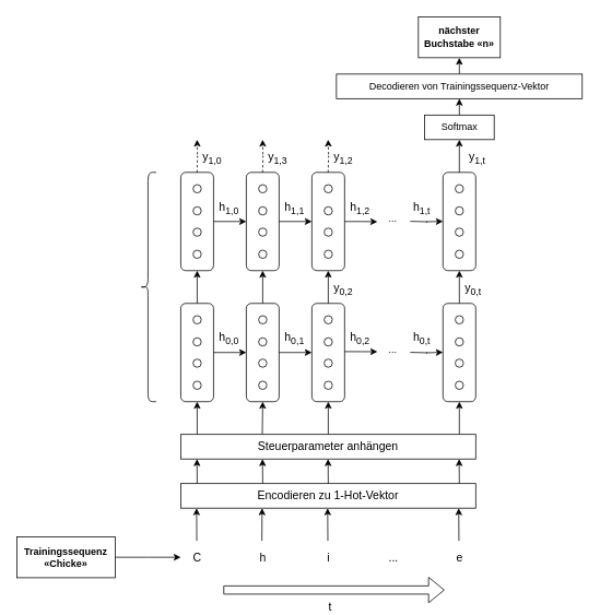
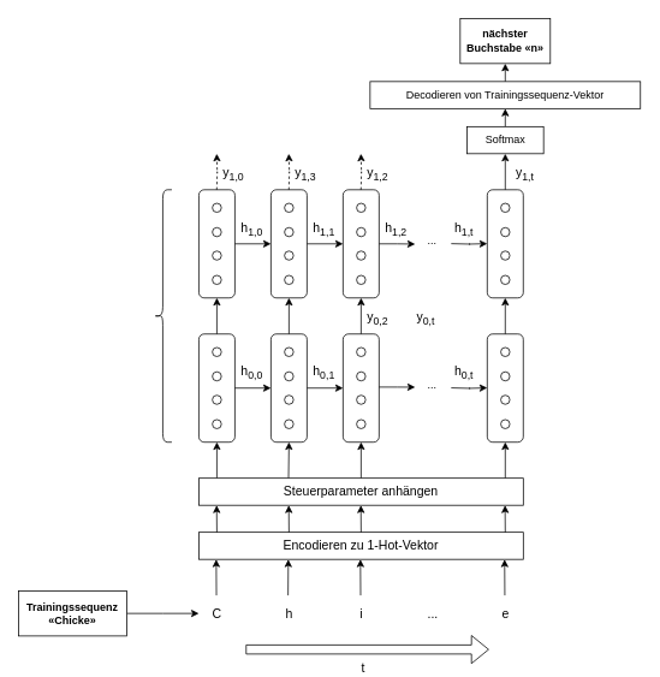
  <mxCell id="0" />
  <mxCell id="1" parent="0" />
  <mxCell id="2" value="" style="group" parent="1" vertex="1" connectable="0"><mxGeometry x="220" y="370" width="360" height="120" as="geometry" /></mxCell>
  <mxCell id="3" value="" style="group" parent="2" vertex="1" connectable="0"><mxGeometry width="40" height="120" as="geometry" /></mxCell>
  <mxCell id="4" value="" style="rounded=1;whiteSpace=wrap;html=1;" parent="3" vertex="1"><mxGeometry width="40" height="120" as="geometry" /></mxCell>
  <mxCell id="5" value="" style="ellipse;whiteSpace=wrap;html=1;aspect=fixed;rounded=1;" parent="3" vertex="1"><mxGeometry x="15" y="15" width="10" height="10" as="geometry" /></mxCell>
  <mxCell id="6" value="" style="ellipse;whiteSpace=wrap;html=1;aspect=fixed;rounded=1;" parent="3" vertex="1"><mxGeometry x="15" y="42" width="10" height="10" as="geometry" /></mxCell>
  <mxCell id="7" value="" style="ellipse;whiteSpace=wrap;html=1;aspect=fixed;rounded=1;" parent="3" vertex="1"><mxGeometry x="15" y="68" width="10" height="10" as="geometry" /></mxCell>
  <mxCell id="8" value="" style="ellipse;whiteSpace=wrap;html=1;aspect=fixed;rounded=1;" parent="3" vertex="1"><mxGeometry x="15" y="95" width="10" height="10" as="geometry" /></mxCell>
  <mxCell id="9" value="" style="group" parent="2" vertex="1" connectable="0"><mxGeometry x="80" width="40" height="120" as="geometry" /></mxCell>
  <mxCell id="10" value="" style="rounded=1;whiteSpace=wrap;html=1;" parent="9" vertex="1"><mxGeometry width="40" height="120" as="geometry" /></mxCell>
  <mxCell id="11" value="" style="ellipse;whiteSpace=wrap;html=1;aspect=fixed;rounded=1;" parent="9" vertex="1"><mxGeometry x="15" y="15" width="10" height="10" as="geometry" /></mxCell>
  <mxCell id="12" value="" style="ellipse;whiteSpace=wrap;html=1;aspect=fixed;rounded=1;" parent="9" vertex="1"><mxGeometry x="15" y="42" width="10" height="10" as="geometry" /></mxCell>
  <mxCell id="13" value="" style="ellipse;whiteSpace=wrap;html=1;aspect=fixed;rounded=1;" parent="9" vertex="1"><mxGeometry x="15" y="68" width="10" height="10" as="geometry" /></mxCell>
  <mxCell id="14" value="" style="ellipse;whiteSpace=wrap;html=1;aspect=fixed;rounded=1;" parent="9" vertex="1"><mxGeometry x="15" y="95" width="10" height="10" as="geometry" /></mxCell>
  <mxCell id="15" value="" style="group" parent="2" vertex="1" connectable="0"><mxGeometry x="160" width="40" height="120" as="geometry" /></mxCell>
  <mxCell id="16" value="" style="rounded=1;whiteSpace=wrap;html=1;" parent="15" vertex="1"><mxGeometry width="40" height="120" as="geometry" /></mxCell>
  <mxCell id="17" value="" style="ellipse;whiteSpace=wrap;html=1;aspect=fixed;rounded=1;" parent="15" vertex="1"><mxGeometry x="15" y="15" width="10" height="10" as="geometry" /></mxCell>
  <mxCell id="18" value="" style="ellipse;whiteSpace=wrap;html=1;aspect=fixed;rounded=1;" parent="15" vertex="1"><mxGeometry x="15" y="42" width="10" height="10" as="geometry" /></mxCell>
  <mxCell id="19" value="" style="ellipse;whiteSpace=wrap;html=1;aspect=fixed;rounded=1;" parent="15" vertex="1"><mxGeometry x="15" y="68" width="10" height="10" as="geometry" /></mxCell>
  <mxCell id="20" value="" style="ellipse;whiteSpace=wrap;html=1;aspect=fixed;rounded=1;" parent="15" vertex="1"><mxGeometry x="15" y="95" width="10" height="10" as="geometry" /></mxCell>
  <mxCell id="21" value="" style="group" parent="2" vertex="1" connectable="0"><mxGeometry x="320" width="40" height="120" as="geometry" /></mxCell>
  <mxCell id="22" value="" style="rounded=1;whiteSpace=wrap;html=1;" parent="21" vertex="1"><mxGeometry width="40" height="120" as="geometry" /></mxCell>
  <mxCell id="23" value="" style="ellipse;whiteSpace=wrap;html=1;aspect=fixed;rounded=1;" parent="21" vertex="1"><mxGeometry x="15" y="15" width="10" height="10" as="geometry" /></mxCell>
  <mxCell id="24" value="" style="ellipse;whiteSpace=wrap;html=1;aspect=fixed;rounded=1;" parent="21" vertex="1"><mxGeometry x="15" y="42" width="10" height="10" as="geometry" /></mxCell>
  <mxCell id="25" value="" style="ellipse;whiteSpace=wrap;html=1;aspect=fixed;rounded=1;" parent="21" vertex="1"><mxGeometry x="15" y="68" width="10" height="10" as="geometry" /></mxCell>
  <mxCell id="26" value="" style="ellipse;whiteSpace=wrap;html=1;aspect=fixed;rounded=1;" parent="21" vertex="1"><mxGeometry x="15" y="95" width="10" height="10" as="geometry" /></mxCell>
  <mxCell id="27" style="edgeStyle=orthogonalEdgeStyle;rounded=0;orthogonalLoop=1;jettySize=auto;html=1;exitX=1;exitY=0.5;exitDx=0;exitDy=0;entryX=0;entryY=0.5;entryDx=0;entryDy=0;" parent="2" source="4" target="10" edge="1"><mxGeometry relative="1" as="geometry" /></mxCell>
  <mxCell id="28" style="edgeStyle=orthogonalEdgeStyle;rounded=0;orthogonalLoop=1;jettySize=auto;html=1;exitX=1;exitY=0.5;exitDx=0;exitDy=0;entryX=0;entryY=0.5;entryDx=0;entryDy=0;" parent="2" source="10" target="16" edge="1"><mxGeometry relative="1" as="geometry" /></mxCell>
  <mxCell id="29" style="edgeStyle=orthogonalEdgeStyle;rounded=0;orthogonalLoop=1;jettySize=auto;html=1;exitX=1;exitY=0.5;exitDx=0;exitDy=0;" parent="2" edge="1"><mxGeometry relative="1" as="geometry"><mxPoint x="240" y="59" as="targetPoint" /><mxPoint x="199.889" y="58.889" as="sourcePoint" /><Array as="points"><mxPoint x="220" y="59" /></Array></mxGeometry></mxCell>
  <mxCell id="30" value="..." style="text;html=1;resizable=0;points=[];autosize=1;align=left;verticalAlign=top;spacingTop=-4;" parent="2" vertex="1"><mxGeometry x="252" y="47" width="30" height="20" as="geometry" /></mxCell>
  <mxCell id="31" style="edgeStyle=orthogonalEdgeStyle;rounded=0;orthogonalLoop=1;jettySize=auto;html=1;exitX=1;exitY=0.5;exitDx=0;exitDy=0;" parent="2" edge="1"><mxGeometry relative="1" as="geometry"><mxPoint x="320" y="59.786" as="targetPoint" /><mxPoint x="280" y="59.786" as="sourcePoint" /></mxGeometry></mxCell>
  <mxCell id="32" value="&lt;span style=&quot;font-size: 14px&quot;&gt;h&lt;/span&gt;&lt;sub&gt;0,0&lt;/sub&gt;" style="text;html=1;resizable=0;points=[];autosize=1;align=left;verticalAlign=top;spacingTop=-4;fontSize=14;" parent="2" vertex="1"><mxGeometry x="45" y="30" width="40" height="20" as="geometry" /></mxCell>
  <mxCell id="33" value="&lt;span style=&quot;font-size: 14px&quot;&gt;h&lt;/span&gt;&lt;sub&gt;0,1&lt;/sub&gt;" style="text;html=1;resizable=0;points=[];autosize=1;align=left;verticalAlign=top;spacingTop=-4;fontSize=14;" parent="2" vertex="1"><mxGeometry x="125" y="30" width="40" height="20" as="geometry" /></mxCell>
  <mxCell id="34" value="&lt;span style=&quot;font-size: 14px&quot;&gt;h&lt;/span&gt;&lt;sub&gt;0,t&lt;/sub&gt;" style="text;html=1;resizable=0;points=[];autosize=1;align=left;verticalAlign=top;spacingTop=-4;fontSize=14;" parent="2" vertex="1"><mxGeometry x="282" y="30" width="40" height="20" as="geometry" /></mxCell>
- <mxCell id="35" value="&lt;span style=&quot;font-size: 14px&quot;&gt;h&lt;/span&gt;&lt;sub&gt;0,2&lt;/sub&gt;" style="text;html=1;resizable=0;points=[];autosize=1;align=left;verticalAlign=top;spacingTop=-4;fontSize=14;" parent="2" vertex="1"><mxGeometry x="205" y="30" width="40" height="20" as="geometry" /></mxCell>
  <mxCell id="36" value="" style="group" parent="1" vertex="1" connectable="0"><mxGeometry x="220" y="210" width="360" height="120" as="geometry" /></mxCell>
  <mxCell id="37" value="" style="group" parent="36" vertex="1" connectable="0"><mxGeometry width="40" height="120" as="geometry" /></mxCell>
  <mxCell id="38" value="" style="rounded=1;whiteSpace=wrap;html=1;" parent="37" vertex="1"><mxGeometry width="40" height="120" as="geometry" /></mxCell>
  <mxCell id="39" value="" style="ellipse;whiteSpace=wrap;html=1;aspect=fixed;rounded=1;" parent="37" vertex="1"><mxGeometry x="15" y="15" width="10" height="10" as="geometry" /></mxCell>
  <mxCell id="40" value="" style="ellipse;whiteSpace=wrap;html=1;aspect=fixed;rounded=1;" parent="37" vertex="1"><mxGeometry x="15" y="42" width="10" height="10" as="geometry" /></mxCell>
  <mxCell id="41" value="" style="ellipse;whiteSpace=wrap;html=1;aspect=fixed;rounded=1;" parent="37" vertex="1"><mxGeometry x="15" y="68" width="10" height="10" as="geometry" /></mxCell>
  <mxCell id="42" value="" style="ellipse;whiteSpace=wrap;html=1;aspect=fixed;rounded=1;" parent="37" vertex="1"><mxGeometry x="15" y="95" width="10" height="10" as="geometry" /></mxCell>
  <mxCell id="43" value="" style="group" parent="36" vertex="1" connectable="0"><mxGeometry x="80" width="40" height="120" as="geometry" /></mxCell>
  <mxCell id="44" value="" style="rounded=1;whiteSpace=wrap;html=1;" parent="43" vertex="1"><mxGeometry width="40" height="120" as="geometry" /></mxCell>
  <mxCell id="45" value="" style="ellipse;whiteSpace=wrap;html=1;aspect=fixed;rounded=1;" parent="43" vertex="1"><mxGeometry x="15" y="15" width="10" height="10" as="geometry" /></mxCell>
  <mxCell id="46" value="" style="ellipse;whiteSpace=wrap;html=1;aspect=fixed;rounded=1;" parent="43" vertex="1"><mxGeometry x="15" y="42" width="10" height="10" as="geometry" /></mxCell>
  <mxCell id="47" value="" style="ellipse;whiteSpace=wrap;html=1;aspect=fixed;rounded=1;" parent="43" vertex="1"><mxGeometry x="15" y="68" width="10" height="10" as="geometry" /></mxCell>
  <mxCell id="48" value="" style="ellipse;whiteSpace=wrap;html=1;aspect=fixed;rounded=1;" parent="43" vertex="1"><mxGeometry x="15" y="95" width="10" height="10" as="geometry" /></mxCell>
  <mxCell id="49" value="" style="group" parent="36" vertex="1" connectable="0"><mxGeometry x="160" width="40" height="120" as="geometry" /></mxCell>
  <mxCell id="50" value="" style="rounded=1;whiteSpace=wrap;html=1;" parent="49" vertex="1"><mxGeometry width="40" height="120" as="geometry" /></mxCell>
  <mxCell id="51" value="" style="ellipse;whiteSpace=wrap;html=1;aspect=fixed;rounded=1;" parent="49" vertex="1"><mxGeometry x="15" y="15" width="10" height="10" as="geometry" /></mxCell>
  <mxCell id="52" value="" style="ellipse;whiteSpace=wrap;html=1;aspect=fixed;rounded=1;" parent="49" vertex="1"><mxGeometry x="15" y="42" width="10" height="10" as="geometry" /></mxCell>
  <mxCell id="53" value="" style="ellipse;whiteSpace=wrap;html=1;aspect=fixed;rounded=1;" parent="49" vertex="1"><mxGeometry x="15" y="68" width="10" height="10" as="geometry" /></mxCell>
  <mxCell id="54" value="" style="ellipse;whiteSpace=wrap;html=1;aspect=fixed;rounded=1;" parent="49" vertex="1"><mxGeometry x="15" y="95" width="10" height="10" as="geometry" /></mxCell>
  <mxCell id="55" value="" style="group" parent="36" vertex="1" connectable="0"><mxGeometry x="320" width="40" height="120" as="geometry" /></mxCell>
  <mxCell id="56" value="" style="rounded=1;whiteSpace=wrap;html=1;" parent="55" vertex="1"><mxGeometry width="40" height="120" as="geometry" /></mxCell>
  <mxCell id="57" value="" style="ellipse;whiteSpace=wrap;html=1;aspect=fixed;rounded=1;" parent="55" vertex="1"><mxGeometry x="15" y="15" width="10" height="10" as="geometry" /></mxCell>
  <mxCell id="58" value="" style="ellipse;whiteSpace=wrap;html=1;aspect=fixed;rounded=1;" parent="55" vertex="1"><mxGeometry x="15" y="42" width="10" height="10" as="geometry" /></mxCell>
  <mxCell id="59" value="" style="ellipse;whiteSpace=wrap;html=1;aspect=fixed;rounded=1;" parent="55" vertex="1"><mxGeometry x="15" y="68" width="10" height="10" as="geometry" /></mxCell>
  <mxCell id="60" value="" style="ellipse;whiteSpace=wrap;html=1;aspect=fixed;rounded=1;" parent="55" vertex="1"><mxGeometry x="15" y="95" width="10" height="10" as="geometry" /></mxCell>
  <mxCell id="61" style="edgeStyle=orthogonalEdgeStyle;rounded=0;orthogonalLoop=1;jettySize=auto;html=1;exitX=1;exitY=0.5;exitDx=0;exitDy=0;entryX=0;entryY=0.5;entryDx=0;entryDy=0;" parent="36" source="38" target="44" edge="1"><mxGeometry relative="1" as="geometry" /></mxCell>
  <mxCell id="62" style="edgeStyle=orthogonalEdgeStyle;rounded=0;orthogonalLoop=1;jettySize=auto;html=1;exitX=1;exitY=0.5;exitDx=0;exitDy=0;entryX=0;entryY=0.5;entryDx=0;entryDy=0;" parent="36" source="44" target="50" edge="1"><mxGeometry relative="1" as="geometry" /></mxCell>
  <mxCell id="63" style="edgeStyle=orthogonalEdgeStyle;rounded=0;orthogonalLoop=1;jettySize=auto;html=1;exitX=1;exitY=0.5;exitDx=0;exitDy=0;" parent="36" source="50" edge="1"><mxGeometry relative="1" as="geometry"><mxPoint x="240" y="60.286" as="targetPoint" /></mxGeometry></mxCell>
  <mxCell id="64" value="..." style="text;html=1;resizable=0;points=[];autosize=1;align=left;verticalAlign=top;spacingTop=-4;" parent="36" vertex="1"><mxGeometry x="252" y="47" width="30" height="20" as="geometry" /></mxCell>
  <mxCell id="65" style="edgeStyle=orthogonalEdgeStyle;rounded=0;orthogonalLoop=1;jettySize=auto;html=1;exitX=1;exitY=0.5;exitDx=0;exitDy=0;" parent="36" edge="1"><mxGeometry relative="1" as="geometry"><mxPoint x="320" y="59.786" as="targetPoint" /><mxPoint x="280" y="59.786" as="sourcePoint" /></mxGeometry></mxCell>
  <mxCell id="66" value="&lt;span style=&quot;font-size: 14px&quot;&gt;h&lt;/span&gt;&lt;sub&gt;1,t&lt;/sub&gt;" style="text;html=1;resizable=0;points=[];autosize=1;align=left;verticalAlign=top;spacingTop=-4;fontSize=14;" parent="36" vertex="1"><mxGeometry x="282" y="32" width="40" height="20" as="geometry" /></mxCell>
  <mxCell id="67" value="&lt;span style=&quot;font-size: 14px&quot;&gt;h&lt;/span&gt;&lt;sub&gt;1,2&lt;/sub&gt;" style="text;html=1;resizable=0;points=[];autosize=1;align=left;verticalAlign=top;spacingTop=-4;fontSize=14;" parent="36" vertex="1"><mxGeometry x="205" y="32" width="40" height="20" as="geometry" /></mxCell>
  <mxCell id="68" value="&lt;span style=&quot;font-size: 14px&quot;&gt;h&lt;/span&gt;&lt;sub&gt;1,1&lt;/sub&gt;" style="text;html=1;resizable=0;points=[];autosize=1;align=left;verticalAlign=top;spacingTop=-4;fontSize=14;" parent="36" vertex="1"><mxGeometry x="125" y="32" width="40" height="20" as="geometry" /></mxCell>
  <mxCell id="69" value="&lt;span style=&quot;font-size: 14px&quot;&gt;h&lt;/span&gt;&lt;sub&gt;1,0&lt;/sub&gt;" style="text;html=1;resizable=0;points=[];autosize=1;align=left;verticalAlign=top;spacingTop=-4;fontSize=14;" parent="36" vertex="1"><mxGeometry x="45" y="32" width="40" height="20" as="geometry" /></mxCell>
  <mxCell id="70" style="edgeStyle=orthogonalEdgeStyle;rounded=0;orthogonalLoop=1;jettySize=auto;html=1;exitX=0.5;exitY=0;exitDx=0;exitDy=0;entryX=0.5;entryY=1;entryDx=0;entryDy=0;" parent="1" source="4" target="38" edge="1"><mxGeometry relative="1" as="geometry" /></mxCell>
  <mxCell id="71" style="edgeStyle=orthogonalEdgeStyle;rounded=0;orthogonalLoop=1;jettySize=auto;html=1;exitX=0.5;exitY=0;exitDx=0;exitDy=0;entryX=0.5;entryY=1;entryDx=0;entryDy=0;" parent="1" source="10" target="44" edge="1"><mxGeometry relative="1" as="geometry" /></mxCell>
  <mxCell id="72" style="edgeStyle=orthogonalEdgeStyle;rounded=0;orthogonalLoop=1;jettySize=auto;html=1;exitX=0.5;exitY=0;exitDx=0;exitDy=0;entryX=0.5;entryY=1;entryDx=0;entryDy=0;" parent="1" source="16" target="50" edge="1"><mxGeometry relative="1" as="geometry" /></mxCell>
  <mxCell id="73" style="edgeStyle=orthogonalEdgeStyle;rounded=0;orthogonalLoop=1;jettySize=auto;html=1;exitX=0.5;exitY=0;exitDx=0;exitDy=0;entryX=0.5;entryY=1;entryDx=0;entryDy=0;" parent="1" source="22" target="56" edge="1"><mxGeometry relative="1" as="geometry" /></mxCell>
  <mxCell id="74" style="edgeStyle=orthogonalEdgeStyle;rounded=0;orthogonalLoop=1;jettySize=auto;html=1;exitX=0.5;exitY=0;exitDx=0;exitDy=0;entryX=0.5;entryY=1;entryDx=0;entryDy=0;" parent="1" source="56" target="76" edge="1"><mxGeometry relative="1" as="geometry"><mxPoint x="559.759" y="160" as="targetPoint" /></mxGeometry></mxCell>
  <mxCell id="75" style="edgeStyle=orthogonalEdgeStyle;rounded=0;orthogonalLoop=1;jettySize=auto;html=1;exitX=0.5;exitY=0;exitDx=0;exitDy=0;" parent="1" source="76" edge="1"><mxGeometry relative="1" as="geometry"><mxPoint x="560" y="120" as="targetPoint" /></mxGeometry></mxCell>
  <mxCell id="76" value="Softmax" style="rounded=0;whiteSpace=wrap;html=1;" parent="1" vertex="1"><mxGeometry x="517.5" y="140" width="85" height="30" as="geometry" /></mxCell>
  <mxCell id="77" value="C" style="text;html=1;resizable=0;points=[];autosize=1;align=center;verticalAlign=top;spacingTop=-4;fontSize=14;" parent="1" vertex="1"><mxGeometry x="230" y="670" width="20" height="20" as="geometry" /></mxCell>
  <mxCell id="78" value="h" style="text;html=1;resizable=0;points=[];autosize=1;align=center;verticalAlign=top;spacingTop=-4;fontSize=14;" parent="1" vertex="1"><mxGeometry x="310" y="670" width="20" height="20" as="geometry" /></mxCell>
  <mxCell id="79" value="i" style="text;html=1;resizable=0;points=[];autosize=1;align=center;verticalAlign=top;spacingTop=-4;fontSize=14;" parent="1" vertex="1"><mxGeometry x="390" y="670" width="20" height="20" as="geometry" /></mxCell>
  <mxCell id="80" value="..." style="text;html=1;fontSize=14;" parent="1" vertex="1"><mxGeometry x="472" y="665" width="40" height="30" as="geometry" /></mxCell>
  <mxCell id="81" value="e" style="text;html=1;resizable=0;points=[];autosize=1;align=center;verticalAlign=top;spacingTop=-4;fontSize=14;" parent="1" vertex="1"><mxGeometry x="550" y="670" width="20" height="20" as="geometry" /></mxCell>
  <mxCell id="82" value="" style="endArrow=classic;html=1;fontSize=14;entryX=0.5;entryY=1;entryDx=0;entryDy=0;" parent="1" target="4" edge="1"><mxGeometry width="50" height="50" relative="1" as="geometry"><mxPoint x="240" y="530" as="sourcePoint" /><mxPoint x="250" y="500" as="targetPoint" /></mxGeometry></mxCell>
  <mxCell id="83" value="" style="endArrow=classic;html=1;fontSize=14;entryX=0.5;entryY=1;entryDx=0;entryDy=0;" parent="1" target="10" edge="1"><mxGeometry width="50" height="50" relative="1" as="geometry"><mxPoint x="319.5" y="530" as="sourcePoint" /><mxPoint x="340" y="500" as="targetPoint" /></mxGeometry></mxCell>
  <mxCell id="84" value="" style="endArrow=classic;html=1;fontSize=14;entryX=0.5;entryY=1;entryDx=0;entryDy=0;" parent="1" target="16" edge="1"><mxGeometry width="50" height="50" relative="1" as="geometry"><mxPoint x="400" y="530" as="sourcePoint" /><mxPoint x="420" y="500" as="targetPoint" /></mxGeometry></mxCell>
  <mxCell id="85" value="" style="endArrow=classic;html=1;fontSize=14;entryX=0.5;entryY=1;entryDx=0;entryDy=0;" parent="1" target="22" edge="1"><mxGeometry width="50" height="50" relative="1" as="geometry"><mxPoint x="560" y="530" as="sourcePoint" /><mxPoint x="580" y="500" as="targetPoint" /></mxGeometry></mxCell>
  <mxCell id="86" value="y&lt;font style=&quot;font-size: 14px&quot;&gt;&lt;sub&gt;0,2&lt;/sub&gt;&lt;/font&gt;" style="text;html=1;resizable=0;points=[];autosize=1;align=left;verticalAlign=top;spacingTop=-4;fontSize=14;" parent="1" vertex="1"><mxGeometry x="405" y="340" width="40" height="20" as="geometry" /></mxCell>
- <mxCell id="87" value="y&lt;font style=&quot;font-size: 14px&quot;&gt;&lt;sub&gt;0,t&lt;/sub&gt;&lt;/font&gt;" style="text;html=1;resizable=0;points=[];autosize=1;align=left;verticalAlign=top;spacingTop=-4;fontSize=14;" parent="1" vertex="1"><mxGeometry x="565" y="340" width="40" height="20" as="geometry" /></mxCell>
+ <mxCell id="87" value="y&lt;font style=&quot;font-size: 14px&quot;&gt;&lt;sub&gt;0,t&lt;/sub&gt;&lt;/font&gt;" style="text;html=1;resizable=0;points=[];autosize=1;align=left;verticalAlign=top;spacingTop=-4;fontSize=14;" parent="1" vertex="1"><mxGeometry x="460" y="340" width="40" height="20" as="geometry" /></mxCell>
  <mxCell id="88" value="y&lt;sub&gt;1,0&lt;/sub&gt;" style="text;html=1;resizable=0;points=[];autosize=1;align=left;verticalAlign=top;spacingTop=-4;fontSize=14;" parent="1" vertex="1"><mxGeometry x="245" y="180" width="40" height="20" as="geometry" /></mxCell>
  <mxCell id="89" style="edgeStyle=orthogonalEdgeStyle;rounded=0;orthogonalLoop=1;jettySize=auto;html=1;exitX=0.5;exitY=0;exitDx=0;exitDy=0;entryX=0.5;entryY=1;entryDx=0;entryDy=0;dashed=1;" parent="1" edge="1"><mxGeometry relative="1" as="geometry"><mxPoint x="239.857" y="210.048" as="sourcePoint" /><mxPoint x="239.857" y="170.048" as="targetPoint" /></mxGeometry></mxCell>
  <mxCell id="90" value="y&lt;sub&gt;1,3&lt;/sub&gt;" style="text;html=1;resizable=0;points=[];autosize=1;align=left;verticalAlign=top;spacingTop=-4;fontSize=14;" parent="1" vertex="1"><mxGeometry x="325" y="180" width="40" height="20" as="geometry" /></mxCell>
  <mxCell id="91" style="edgeStyle=orthogonalEdgeStyle;rounded=0;orthogonalLoop=1;jettySize=auto;html=1;exitX=0.5;exitY=0;exitDx=0;exitDy=0;entryX=0.5;entryY=1;entryDx=0;entryDy=0;dashed=1;" parent="1" edge="1"><mxGeometry relative="1" as="geometry"><mxPoint x="319.857" y="210.048" as="sourcePoint" /><mxPoint x="319.857" y="170.048" as="targetPoint" /></mxGeometry></mxCell>
  <mxCell id="92" value="y&lt;sub&gt;1,2&lt;/sub&gt;" style="text;html=1;resizable=0;points=[];autosize=1;align=left;verticalAlign=top;spacingTop=-4;fontSize=14;" parent="1" vertex="1"><mxGeometry x="405" y="180" width="40" height="20" as="geometry" /></mxCell>
  <mxCell id="93" style="edgeStyle=orthogonalEdgeStyle;rounded=0;orthogonalLoop=1;jettySize=auto;html=1;exitX=0.5;exitY=0;exitDx=0;exitDy=0;entryX=0.5;entryY=1;entryDx=0;entryDy=0;dashed=1;" parent="1" edge="1"><mxGeometry relative="1" as="geometry"><mxPoint x="399.857" y="210.048" as="sourcePoint" /><mxPoint x="399.857" y="170.048" as="targetPoint" /></mxGeometry></mxCell>
  <mxCell id="94" value="y&lt;sub&gt;1,t&lt;/sub&gt;" style="text;html=1;resizable=0;points=[];autosize=1;align=left;verticalAlign=top;spacingTop=-4;fontSize=14;" parent="1" vertex="1"><mxGeometry x="570" y="180" width="40" height="20" as="geometry" /></mxCell>
  <mxCell id="95" value="" style="edgeStyle=orthogonalEdgeStyle;rounded=0;orthogonalLoop=1;jettySize=auto;html=1;fontSize=14;" parent="1" source="96" edge="1"><mxGeometry relative="1" as="geometry"><mxPoint x="220" y="680" as="targetPoint" /></mxGeometry></mxCell>
  <mxCell id="96" value="Trainingssequenz «Chicke»" style="rounded=0;whiteSpace=wrap;html=1;fontSize=12;align=center;fontStyle=1" parent="1" vertex="1"><mxGeometry x="20" y="655" width="120" height="50" as="geometry" /></mxCell>
  <mxCell id="97" value="nächster Buchstabe «n»" style="rounded=0;whiteSpace=wrap;html=1;fontSize=12;align=center;fontStyle=1" parent="1" vertex="1"><mxGeometry x="510" y="20" width="100" height="50" as="geometry" /></mxCell>
  <mxCell id="98" value="" style="shape=flexArrow;endArrow=classic;html=1;fontSize=14;" parent="1" edge="1"><mxGeometry width="50" height="50" relative="1" as="geometry"><mxPoint x="272" y="720" as="sourcePoint" /><mxPoint x="542" y="720" as="targetPoint" /></mxGeometry></mxCell>
  <mxCell id="99" value="t" style="text;html=1;resizable=0;points=[];align=center;verticalAlign=middle;labelBackgroundColor=#ffffff;fontSize=14;" parent="98" vertex="1" connectable="0"><mxGeometry x="-0.108" y="-3" relative="1" as="geometry"><mxPoint x="9.5" y="17" as="offset" /></mxGeometry></mxCell>
  <mxCell id="100" value="" style="shape=curlyBracket;whiteSpace=wrap;html=1;rounded=1;fontSize=14;align=center;" parent="1" vertex="1"><mxGeometry x="170" y="210" width="20" height="280" as="geometry" /></mxCell>
  <mxCell id="101" value="&lt;div style=&quot;text-align: center&quot;&gt;&lt;span&gt;Encodieren zu 1-Hot-Vektor&lt;/span&gt;&lt;/div&gt;" style="rounded=0;whiteSpace=wrap;html=1;fontSize=14;align=center;" parent="1" vertex="1"><mxGeometry x="220" y="590" width="360" height="30" as="geometry" /></mxCell>
  <mxCell id="102" value="" style="endArrow=classic;html=1;fontSize=14;entryX=0.5;entryY=1;entryDx=0;entryDy=0;" parent="1" edge="1"><mxGeometry width="50" height="50" relative="1" as="geometry"><mxPoint x="239.5" y="660" as="sourcePoint" /><mxPoint x="239.259" y="620.103" as="targetPoint" /></mxGeometry></mxCell>
  <mxCell id="103" value="" style="endArrow=classic;html=1;fontSize=14;entryX=0.5;entryY=1;entryDx=0;entryDy=0;" parent="1" edge="1"><mxGeometry width="50" height="50" relative="1" as="geometry"><mxPoint x="319" y="660" as="sourcePoint" /><mxPoint x="319.259" y="620.103" as="targetPoint" /></mxGeometry></mxCell>
  <mxCell id="104" value="" style="endArrow=classic;html=1;fontSize=14;entryX=0.5;entryY=1;entryDx=0;entryDy=0;" parent="1" edge="1"><mxGeometry width="50" height="50" relative="1" as="geometry"><mxPoint x="399.5" y="660" as="sourcePoint" /><mxPoint x="399.259" y="620.103" as="targetPoint" /></mxGeometry></mxCell>
  <mxCell id="105" value="" style="endArrow=classic;html=1;fontSize=14;entryX=0.5;entryY=1;entryDx=0;entryDy=0;" parent="1" edge="1"><mxGeometry width="50" height="50" relative="1" as="geometry"><mxPoint x="559.5" y="660" as="sourcePoint" /><mxPoint x="559.259" y="620.103" as="targetPoint" /></mxGeometry></mxCell>
  <mxCell id="106" style="edgeStyle=orthogonalEdgeStyle;rounded=0;orthogonalLoop=1;jettySize=auto;html=1;exitX=0.5;exitY=0;exitDx=0;exitDy=0;entryX=0.5;entryY=1;entryDx=0;entryDy=0;fontSize=14;" parent="1" source="107" target="97" edge="1"><mxGeometry relative="1" as="geometry" /></mxCell>
  <mxCell id="107" value="&lt;div style=&quot;text-align: center; font-size: 12px;&quot;&gt;&lt;span style=&quot;font-size: 12px;&quot;&gt;Decodieren von Trainingssequenz-Vektor&lt;/span&gt;&lt;/div&gt;" style="rounded=0;whiteSpace=wrap;html=1;fontSize=12;align=center;" parent="1" vertex="1"><mxGeometry x="410" y="90" width="300" height="30" as="geometry" /></mxCell>
  <mxCell id="108" value="&lt;div style=&quot;text-align: center&quot;&gt;&lt;span&gt;Steuerparameter anhängen&lt;/span&gt;&lt;/div&gt;" style="rounded=0;whiteSpace=wrap;html=1;fontSize=14;align=center;" parent="1" vertex="1"><mxGeometry x="220" y="530" width="360" height="30" as="geometry" /></mxCell>
  <mxCell id="109" value="" style="endArrow=classic;html=1;fontSize=14;entryX=0.5;entryY=1;entryDx=0;entryDy=0;" parent="1" edge="1"><mxGeometry width="50" height="50" relative="1" as="geometry"><mxPoint x="240" y="590" as="sourcePoint" /><mxPoint x="239.759" y="560.103" as="targetPoint" /></mxGeometry></mxCell>
  <mxCell id="110" value="" style="endArrow=classic;html=1;fontSize=14;entryX=0.5;entryY=1;entryDx=0;entryDy=0;" parent="1" edge="1"><mxGeometry width="50" height="50" relative="1" as="geometry"><mxPoint x="320" y="590" as="sourcePoint" /><mxPoint x="319.759" y="560.103" as="targetPoint" /></mxGeometry></mxCell>
  <mxCell id="111" value="" style="endArrow=classic;html=1;fontSize=14;entryX=0.5;entryY=1;entryDx=0;entryDy=0;" parent="1" edge="1"><mxGeometry width="50" height="50" relative="1" as="geometry"><mxPoint x="400" y="590" as="sourcePoint" /><mxPoint x="399.759" y="560.103" as="targetPoint" /></mxGeometry></mxCell>
  <mxCell id="112" value="" style="endArrow=classic;html=1;fontSize=14;entryX=0.5;entryY=1;entryDx=0;entryDy=0;" parent="1" edge="1"><mxGeometry width="50" height="50" relative="1" as="geometry"><mxPoint x="560" y="590" as="sourcePoint" /><mxPoint x="559.759" y="560.103" as="targetPoint" /></mxGeometry></mxCell>
